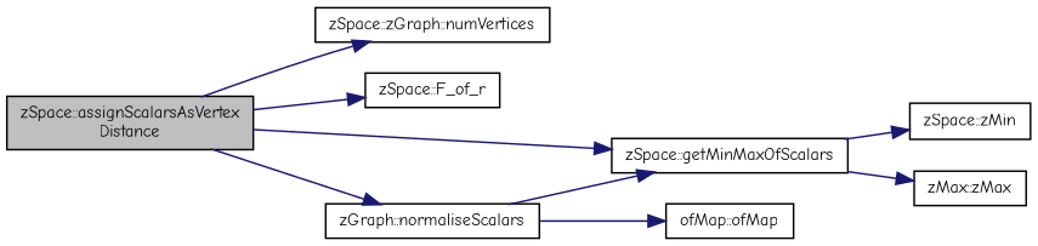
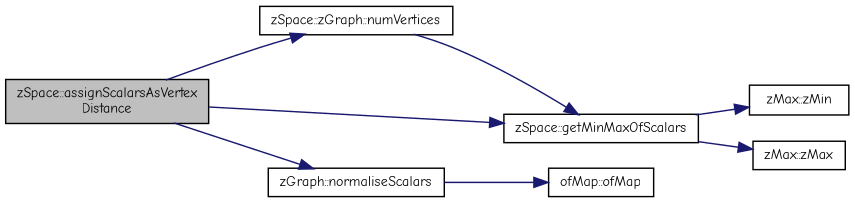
  digraph {
    fontname="Comic Neue"
    rankdir=LR
    node [color=black fillcolor=white fontname="Comic Neue" fontsize=10 shape=record style=filled]
    edge [color=midnightblue fontname="Comic Neue" fontsize=10 labelfontname=Helvetica labelfontsize=10 style=solid]
    n1 [fillcolor=grey75 fontcolor=black height=0.2 label="zSpace::assignScalarsAsVertex\lDistance" width=0.4]
    n2 [height=0.2 label="zSpace::zGraph::numVertices" width=0.4]
-   n3 [height=0.2 label="zSpace::F_of_r" width=0.4]
    n4 [height=0.2 label="zSpace::getMinMaxOfScalars" width=0.4]
    n5 [height=0.2 label="zGraph::normaliseScalars" width=0.4]
-   n6 [height=0.2 label="zSpace::zMin" width=0.4]
+   n6 [height=0.2 label="zMax::zMin" width=0.4]
    n7 [height=0.2 label="zMax::zMax" width=0.4]
    n8 [height=0.2 label="ofMap::ofMap" width=0.4]
    n1 -> n2
-   n1 -> n3
    n1 -> n4
    n1 -> n5
    n4 -> n6
    n4 -> n7
-   n5 -> n4
+   n2 -> n4
    n5 -> n8
  }
